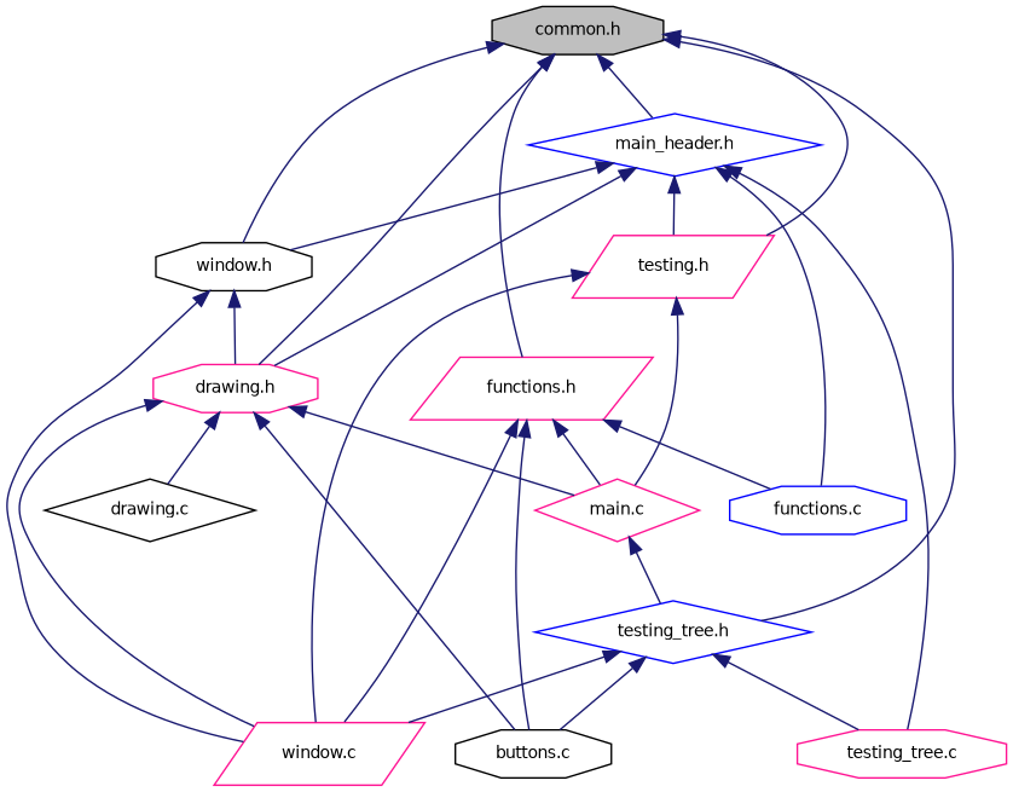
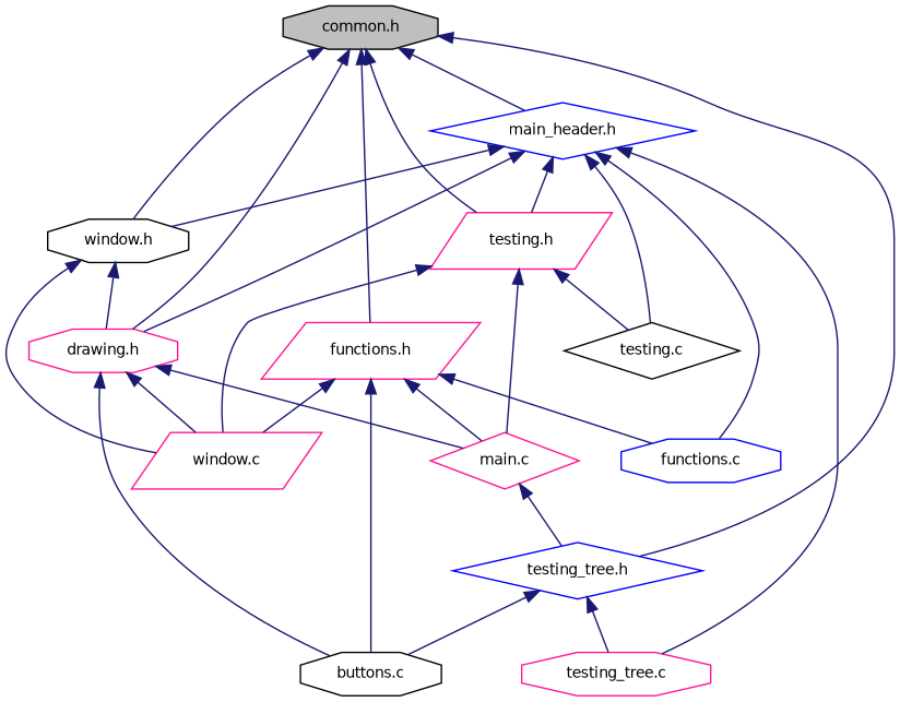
  digraph {
    node [color=deeppink fillcolor=white fontname=Helvetica fontsize=10 shape=octagon style=filled]
    edge [color=midnightblue dir=back fontname=Helvetica fontsize=10 labelfontname=Helvetica labelfontsize=10 style=solid]
    n1 [color=black fillcolor=grey75 fontcolor=black height=0.2 label="common.h" width=0.4]
    n2 [height=0.2 label="drawing.h" width=0.4]
    n3 [color=blue height=0.2 label="main_header.h" shape=diamond width=0.4]
    n4 [color=black height=0.2 label="window.h" width=0.4]
    n5 [height=0.2 label="testing.h" shape=parallelogram width=0.4]
    n6 [color=blue height=0.2 label="testing_tree.h" shape=diamond width=0.4]
    n7 [height=0.2 label="functions.h" shape=parallelogram width=0.4]
    n8 [color=black height=0.2 label="buttons.c" width=0.4]
-   n9 [color=black height=0.2 label="drawing.c" shape=diamond width=0.4]
    n10 [height=0.2 label="main.c" shape=diamond width=0.4]
    n11 [height=0.2 label="window.c" shape=parallelogram width=0.4]
    n12 [color=blue height=0.2 label="functions.c" width=0.4]
+   n13 [color=black height=0.2 label="testing.c" shape=diamond width=0.4]
    n14 [height=0.2 label="testing_tree.c" width=0.4]
    n1 -> n2
    n1 -> n3
    n1 -> n4
    n1 -> n5
    n1 -> n6
    n1 -> n7
    n2 -> n8
-   n2 -> n9
    n2 -> n10
    n2 -> n11
    n3 -> n2
    n3 -> n4
    n3 -> n5
    n3 -> n12
+   n3 -> n13
    n3 -> n14
    n4 -> n2
    n4 -> n11
    n5 -> n10
    n5 -> n11
+   n5 -> n13
    n6 -> n8
-   n6 -> n11
    n6 -> n14
    n7 -> n8
    n7 -> n10
    n7 -> n11
    n7 -> n12
    n10 -> n6
  }
